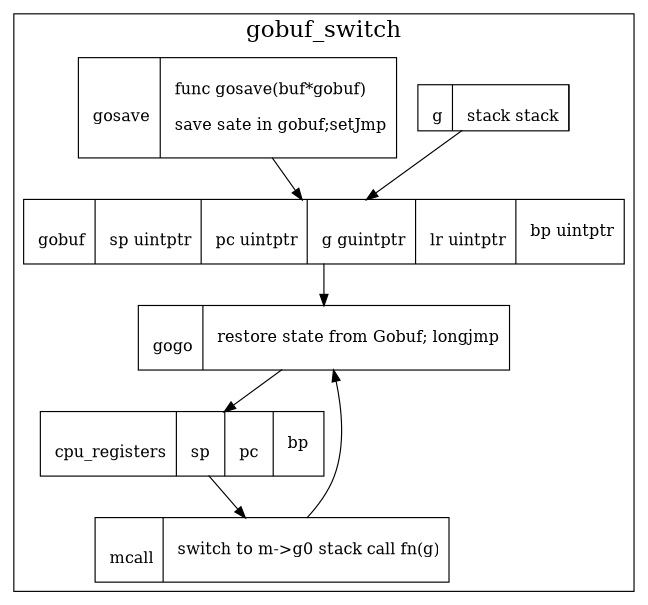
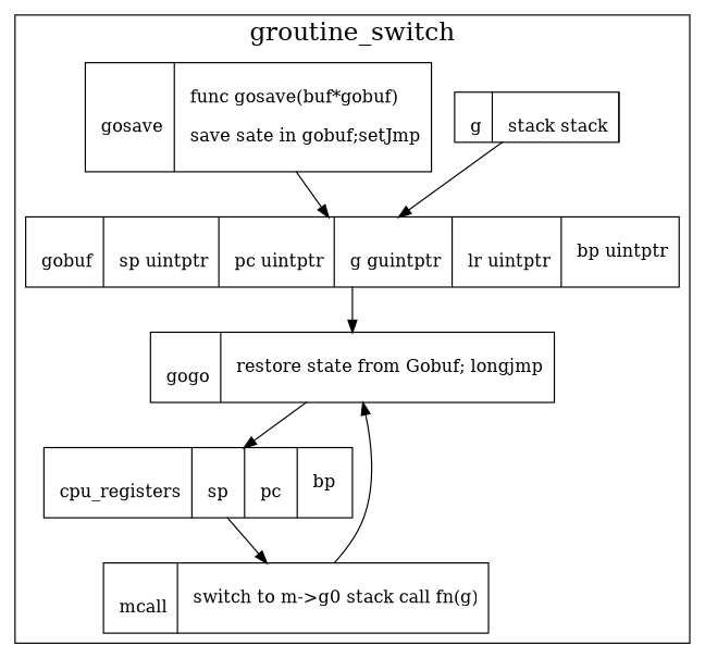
  digraph {
    newrank=true
    rankdir=TB
    node [shape=record]
    n1 [label="{{\n        g|\n          stack stack\l|\n          <sched> sched gobuf\l\n      }}"]
    n2 [label="{{\n        gobuf|\n          sp uintptr\l|\n          pc uintptr\l|\n          g guintptr\l|\n          lr uintptr\l|\n          bp uintptr\l\n      }}"]
    n3 [label="{{\n        gogo|\n          restore state from Gobuf; longjmp\l\n      }}"]
    n4 [label="{{\n        cpu_registers|\n          sp \l|\n          pc \l|\n          bp \l\n      }}"]
    n5 [label="{{\n        gosave|\n          func gosave(buf*gobuf)\l\n          save sate in gobuf;setJmp\l\n      }}"]
    n6 [label="{{\n        mcall|\n          switch to m-\>g0 stack call fn(g)\l\n      }}"]
    subgraph cluster_1 {
      fontsize=20
-     label=gobuf_switch
+     label=groutine_switch
      n1
      n2
      n3
      n4
      n5
      n6
    }
    n1 -> n2 [tailport=sched]
    n2 -> n3
    n3 -> n4
    n4 -> n6
    n5 -> n2
    n6 -> n3
  }
